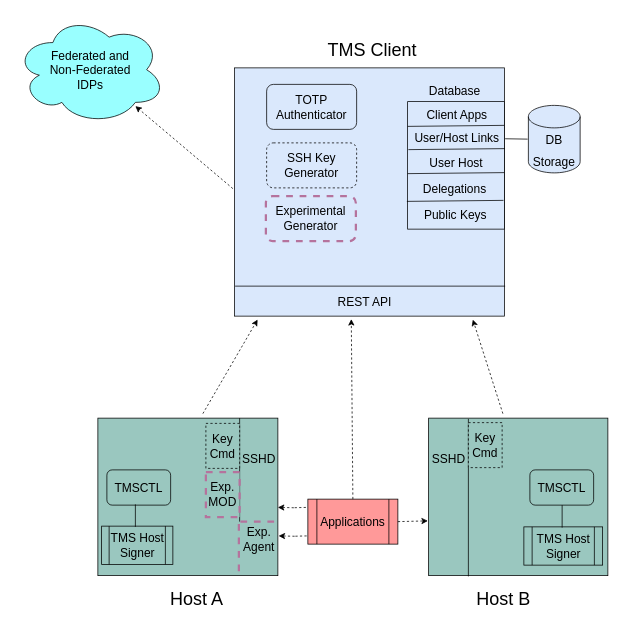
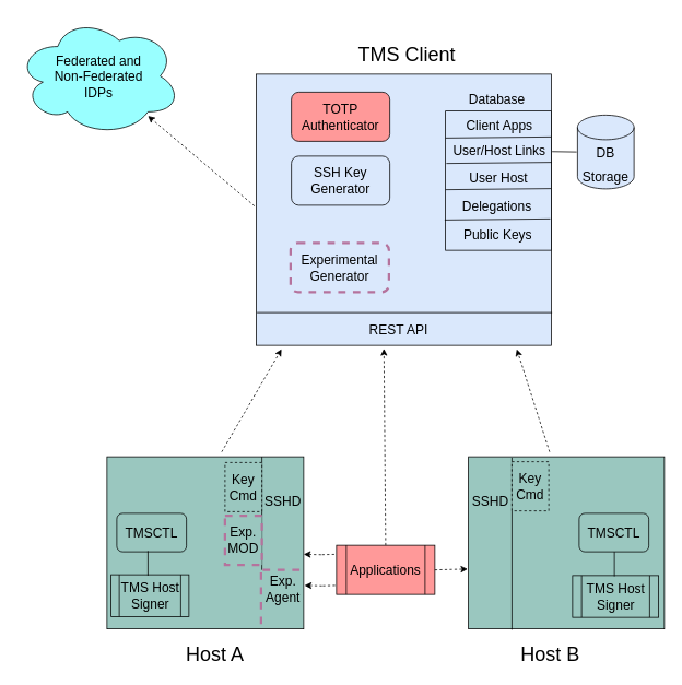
  <mxCell id="0" />
  <mxCell id="1" parent="0" />
  <mxCell id="2" value="" style="rounded=0;whiteSpace=wrap;html=1;fillColor=#DAE8FC;" parent="1" vertex="1"><mxGeometry x="312" y="90" width="360" height="331" as="geometry" /></mxCell>
  <mxCell id="3" value="" style="edgeStyle=orthogonalEdgeStyle;rounded=0;orthogonalLoop=1;jettySize=auto;html=1;dashed=1;fontSize=16;startArrow=classic;startFill=1;endArrow=none;endFill=0;" parent="1" edge="1"><mxGeometry relative="1" as="geometry"><mxPoint x="370" y="676" as="sourcePoint" /><mxPoint x="410" y="676" as="targetPoint" /></mxGeometry></mxCell>
  <mxCell id="4" value="" style="rounded=0;whiteSpace=wrap;html=1;fillColor=#9AC7BF;" parent="1" vertex="1"><mxGeometry x="130" y="557" width="240" height="210" as="geometry" /></mxCell>
  <mxCell id="5" value="" style="rounded=0;whiteSpace=wrap;html=1;fillColor=#9AC7BF;" parent="1" vertex="1"><mxGeometry x="571" y="557" width="239" height="210" as="geometry" /></mxCell>
  <mxCell id="6" value="&lt;font style=&quot;font-size: 24px;&quot;&gt;TMS Client&lt;/font&gt;" style="text;html=1;strokeColor=none;fillColor=none;align=center;verticalAlign=middle;whiteSpace=wrap;rounded=0;" parent="1" vertex="1"><mxGeometry x="416" y="51" width="160" height="32" as="geometry" /></mxCell>
  <mxCell id="7" value="&lt;font style=&quot;font-size: 24px;&quot;&gt;Host B&lt;/font&gt;" style="text;html=1;strokeColor=none;fillColor=none;align=center;verticalAlign=middle;whiteSpace=wrap;rounded=0;" parent="1" vertex="1"><mxGeometry x="591" y="781" width="160" height="33" as="geometry" /></mxCell>
  <mxCell id="8" value="&lt;font style=&quot;font-size: 24px;&quot;&gt;Host A&lt;/font&gt;" style="text;html=1;strokeColor=none;fillColor=none;align=center;verticalAlign=middle;whiteSpace=wrap;rounded=0;" parent="1" vertex="1"><mxGeometry x="182" y="781" width="160" height="33" as="geometry" /></mxCell>
  <mxCell id="9" value="&lt;font style=&quot;font-size: 16px;&quot;&gt;DB Storage&lt;/font&gt;" style="shape=cylinder3;whiteSpace=wrap;html=1;boundedLbl=1;backgroundOutline=1;size=15;fontSize=24;fillColor=#DAE8FC;" parent="1" vertex="1"><mxGeometry x="704" y="140" width="69" height="90" as="geometry" /></mxCell>
  <mxCell id="10" value="" style="endArrow=none;html=1;rounded=0;fontSize=16;" parent="1" edge="1"><mxGeometry width="50" height="50" relative="1" as="geometry"><mxPoint x="673" y="184.5" as="sourcePoint" /><mxPoint x="703" y="185" as="targetPoint" /></mxGeometry></mxCell>
  <mxCell id="11" value="" style="rounded=0;whiteSpace=wrap;html=1;fontSize=16;fillColor=#DAE8FC;" parent="1" vertex="1"><mxGeometry x="543" y="135" width="129" height="170" as="geometry" /></mxCell>
  <mxCell id="12" value="User/Host Links" style="text;html=1;strokeColor=none;fillColor=none;align=center;verticalAlign=middle;whiteSpace=wrap;rounded=0;fontSize=16;" parent="1" vertex="1"><mxGeometry x="539" y="168" width="140" height="30" as="geometry" /></mxCell>
  <mxCell id="13" value="Client Apps" style="text;html=1;strokeColor=none;fillColor=none;align=center;verticalAlign=middle;whiteSpace=wrap;rounded=0;fontSize=16;" parent="1" vertex="1"><mxGeometry x="539" y="137" width="140" height="30" as="geometry" /></mxCell>
  <mxCell id="14" value="User Host" style="text;html=1;strokeColor=none;fillColor=none;align=center;verticalAlign=middle;whiteSpace=wrap;rounded=0;fontSize=16;" parent="1" vertex="1"><mxGeometry x="538" y="201" width="140" height="30" as="geometry" /></mxCell>
  <mxCell id="15" value="Public Keys" style="text;html=1;strokeColor=none;fillColor=none;align=center;verticalAlign=middle;whiteSpace=wrap;rounded=0;fontSize=16;" parent="1" vertex="1"><mxGeometry x="537" y="272" width="140" height="27" as="geometry" /></mxCell>
  <mxCell id="16" value="" style="endArrow=none;html=1;rounded=0;fontSize=16;entryX=0.92;entryY=-0.045;entryDx=0;entryDy=0;entryPerimeter=0;exitX=0;exitY=0;exitDx=0;exitDy=0;" parent="1" edge="1"><mxGeometry width="50" height="50" relative="1" as="geometry"><mxPoint x="543" y="168" as="sourcePoint" /><mxPoint x="671.8" y="166.65" as="targetPoint" /></mxGeometry></mxCell>
  <mxCell id="17" value="" style="endArrow=none;html=1;rounded=0;fontSize=16;entryX=0.92;entryY=-0.045;entryDx=0;entryDy=0;entryPerimeter=0;exitX=0;exitY=0;exitDx=0;exitDy=0;" parent="1" edge="1"><mxGeometry width="50" height="50" relative="1" as="geometry"><mxPoint x="544" y="199" as="sourcePoint" /><mxPoint x="672.8" y="197.65" as="targetPoint" /></mxGeometry></mxCell>
  <mxCell id="18" value="" style="endArrow=none;html=1;rounded=0;fontSize=16;entryX=0.92;entryY=-0.045;entryDx=0;entryDy=0;entryPerimeter=0;exitX=0;exitY=0;exitDx=0;exitDy=0;" parent="1" edge="1"><mxGeometry width="50" height="50" relative="1" as="geometry"><mxPoint x="543" y="231" as="sourcePoint" /><mxPoint x="671.8" y="229.65" as="targetPoint" /></mxGeometry></mxCell>
  <mxCell id="19" value="Database" style="text;html=1;strokeColor=none;fillColor=none;align=center;verticalAlign=middle;whiteSpace=wrap;rounded=0;fontSize=16;" parent="1" vertex="1"><mxGeometry x="576" y="105" width="60" height="30" as="geometry" /></mxCell>
  <mxCell id="20" value="" style="endArrow=none;html=1;rounded=0;fontSize=16;" parent="1" edge="1"><mxGeometry width="50" height="50" relative="1" as="geometry"><mxPoint x="313" y="381" as="sourcePoint" /><mxPoint x="673" y="381" as="targetPoint" /></mxGeometry></mxCell>
  <mxCell id="21" value="REST API" style="text;html=1;strokeColor=none;fillColor=none;align=center;verticalAlign=middle;whiteSpace=wrap;rounded=0;fontSize=16;" parent="1" vertex="1"><mxGeometry x="426" y="387" width="120" height="30" as="geometry" /></mxCell>
- <mxCell id="22" value="TOTP Authenticator" style="rounded=1;whiteSpace=wrap;html=1;fontSize=16;fillColor=#DAE8FC;" parent="1" vertex="1"><mxGeometry x="355" y="112" width="120" height="60" as="geometry" /></mxCell>
- <mxCell id="23" value="SSH Key Generator" style="rounded=1;whiteSpace=wrap;html=1;fontSize=16;fillColor=#DAE8FC;dashed=1;" parent="1" vertex="1"><mxGeometry x="355" y="190" width="120" height="60" as="geometry" /></mxCell>
- <mxCell id="24" value="Experimental Generator" style="rounded=1;whiteSpace=wrap;html=1;fontSize=16;fillColor=#DAE8FC;dashed=1;strokeColor=#B5739D;strokeWidth=3;" parent="1" vertex="1"><mxGeometry x="354" y="261" width="120" height="60" as="geometry" /></mxCell>
+ <mxCell id="22" value="TOTP Authenticator" style="rounded=1;whiteSpace=wrap;html=1;fontSize=16;fillColor=#ff9999;" parent="1" vertex="1"><mxGeometry x="355" y="112" width="120" height="60" as="geometry" /></mxCell>
+ <mxCell id="23" value="SSH Key Generator" style="rounded=1;whiteSpace=wrap;html=1;fontSize=16;fillColor=#DAE8FC;" parent="1" vertex="1"><mxGeometry x="355" y="190" width="120" height="60" as="geometry" /></mxCell>
+ <mxCell id="24" value="Experimental Generator" style="rounded=1;whiteSpace=wrap;html=1;fontSize=16;fillColor=#DAE8FC;dashed=1;strokeColor=#B5739D;strokeWidth=3;" parent="1" vertex="1"><mxGeometry x="354" y="296" width="120" height="60" as="geometry" /></mxCell>
  <mxCell id="25" value="Federated and &lt;br&gt;Non-Federated&lt;br&gt;IDPs" style="ellipse;shape=cloud;whiteSpace=wrap;html=1;fontSize=16;fillColor=#99FFFF;" parent="1" vertex="1"><mxGeometry x="20" y="20" width="200" height="145" as="geometry" /></mxCell>
  <mxCell id="26" value="" style="endArrow=classic;html=1;rounded=0;fontSize=16;dashed=1;" parent="1" edge="1"><mxGeometry width="50" height="50" relative="1" as="geometry"><mxPoint x="310" y="251" as="sourcePoint" /><mxPoint x="180" y="141" as="targetPoint" /></mxGeometry></mxCell>
  <mxCell id="27" value="" style="endArrow=classic;html=1;rounded=0;fontSize=16;entryX=0.086;entryY=1.014;entryDx=0;entryDy=0;entryPerimeter=0;dashed=1;" parent="1" target="2" edge="1"><mxGeometry width="50" height="50" relative="1" as="geometry"><mxPoint x="270" y="551" as="sourcePoint" /><mxPoint x="190" y="393" as="targetPoint" /></mxGeometry></mxCell>
  <mxCell id="28" value="" style="endArrow=classic;html=1;rounded=0;fontSize=16;entryX=0.086;entryY=1.014;entryDx=0;entryDy=0;entryPerimeter=0;dashed=1;" parent="1" edge="1"><mxGeometry width="50" height="50" relative="1" as="geometry"><mxPoint x="670" y="551" as="sourcePoint" /><mxPoint x="629.96" y="425.634" as="targetPoint" /></mxGeometry></mxCell>
  <mxCell id="29" value="Applications" style="shape=process;whiteSpace=wrap;html=1;backgroundOutline=1;fontSize=16;fillColor=#FF9999;" parent="1" vertex="1"><mxGeometry x="410" y="665" width="120" height="60" as="geometry" /></mxCell>
  <mxCell id="30" value="" style="endArrow=classic;html=1;rounded=0;fontSize=16;dashed=1;entryX=0.433;entryY=1.012;entryDx=0;entryDy=0;entryPerimeter=0;exitX=0.5;exitY=0;exitDx=0;exitDy=0;" parent="1" source="29" target="2" edge="1"><mxGeometry width="50" height="50" relative="1" as="geometry"><mxPoint x="470" y="621" as="sourcePoint" /><mxPoint x="310" y="411" as="targetPoint" /></mxGeometry></mxCell>
  <mxCell id="31" value="" style="endArrow=classic;html=1;rounded=0;fontSize=16;dashed=1;exitX=1;exitY=0.5;exitDx=0;exitDy=0;" parent="1" source="29" edge="1"><mxGeometry width="50" height="50" relative="1" as="geometry"><mxPoint x="280" y="594" as="sourcePoint" /><mxPoint x="570" y="694" as="targetPoint" /></mxGeometry></mxCell>
  <mxCell id="32" value="TMSCTL" style="rounded=1;whiteSpace=wrap;html=1;fontSize=16;fillColor=#9AC7BF;" parent="1" vertex="1"><mxGeometry x="142" y="626" width="85" height="47" as="geometry" /></mxCell>
  <mxCell id="33" value="TMS Host Signer" style="shape=process;whiteSpace=wrap;html=1;backgroundOutline=1;fontSize=16;fillColor=#9AC7BF;" parent="1" vertex="1"><mxGeometry x="135" y="701" width="95" height="51" as="geometry" /></mxCell>
  <mxCell id="34" value="" style="endArrow=none;html=1;rounded=0;fontSize=16;" parent="1" edge="1"><mxGeometry width="50" height="50" relative="1" as="geometry"><mxPoint x="180" y="702" as="sourcePoint" /><mxPoint x="180" y="672" as="targetPoint" /></mxGeometry></mxCell>
  <mxCell id="35" value="" style="endArrow=none;html=1;rounded=0;fontSize=16;entryX=0.75;entryY=0;entryDx=0;entryDy=0;" parent="1" edge="1"><mxGeometry width="50" height="50" relative="1" as="geometry"><mxPoint x="319" y="695" as="sourcePoint" /><mxPoint x="319" y="557" as="targetPoint" /></mxGeometry></mxCell>
  <mxCell id="36" value="SSHD" style="text;html=1;strokeColor=none;fillColor=none;align=center;verticalAlign=middle;whiteSpace=wrap;rounded=0;fontSize=16;" parent="1" vertex="1"><mxGeometry x="315" y="596" width="60" height="30" as="geometry" /></mxCell>
  <mxCell id="37" value="" style="endArrow=none;html=1;rounded=0;fontSize=16;strokeColor=#B5739D;dashed=1;strokeWidth=3;" parent="1" edge="1"><mxGeometry width="50" height="50" relative="1" as="geometry"><mxPoint x="320" y="695" as="sourcePoint" /><mxPoint x="370" y="695" as="targetPoint" /></mxGeometry></mxCell>
  <mxCell id="38" value="Exp. Agent" style="text;html=1;strokeColor=none;fillColor=none;align=center;verticalAlign=middle;whiteSpace=wrap;rounded=0;fontSize=16;" parent="1" vertex="1"><mxGeometry x="315" y="703" width="60" height="30" as="geometry" /></mxCell>
  <mxCell id="39" value="" style="endArrow=none;html=1;rounded=0;fontSize=16;exitX=0.75;exitY=1;exitDx=0;exitDy=0;entryX=0.75;entryY=0;entryDx=0;entryDy=0;" parent="1" edge="1"><mxGeometry width="50" height="50" relative="1" as="geometry"><mxPoint x="624" y="768" as="sourcePoint" /><mxPoint x="624" y="558" as="targetPoint" /></mxGeometry></mxCell>
  <mxCell id="40" value="SSHD" style="text;html=1;strokeColor=none;fillColor=none;align=center;verticalAlign=middle;whiteSpace=wrap;rounded=0;fontSize=16;" parent="1" vertex="1"><mxGeometry x="568" y="596" width="60" height="30" as="geometry" /></mxCell>
  <mxCell id="41" value="TMSCTL" style="rounded=1;whiteSpace=wrap;html=1;fontSize=16;fillColor=#9AC7BF;" parent="1" vertex="1"><mxGeometry x="706" y="626" width="85" height="47" as="geometry" /></mxCell>
  <mxCell id="42" value="TMS Host Signer" style="shape=process;whiteSpace=wrap;html=1;backgroundOutline=1;fontSize=16;fillColor=#9AC7BF;" parent="1" vertex="1"><mxGeometry x="698" y="702" width="105" height="51" as="geometry" /></mxCell>
  <mxCell id="43" value="" style="endArrow=none;html=1;rounded=0;fontSize=16;" parent="1" edge="1"><mxGeometry width="50" height="50" relative="1" as="geometry"><mxPoint x="749" y="703" as="sourcePoint" /><mxPoint x="749" y="673" as="targetPoint" /></mxGeometry></mxCell>
  <mxCell id="44" value="Exp.&lt;br&gt;MOD" style="rounded=0;whiteSpace=wrap;html=1;fontSize=16;fillColor=#9AC7BF;rotation=0;dashed=1;strokeColor=#B5739D;strokeWidth=3;" parent="1" vertex="1"><mxGeometry x="274" y="629" width="45" height="60" as="geometry" /></mxCell>
  <mxCell id="45" value="Key Cmd" style="rounded=0;whiteSpace=wrap;html=1;fontSize=16;fillColor=#9AC7BF;rotation=0;dashed=1;" parent="1" vertex="1"><mxGeometry x="274" y="564" width="45" height="60" as="geometry" /></mxCell>
  <mxCell id="46" value="Key Cmd" style="rounded=0;whiteSpace=wrap;html=1;fontSize=16;fillColor=#9AC7BF;rotation=0;dashed=1;" parent="1" vertex="1"><mxGeometry x="624" y="563" width="45" height="60" as="geometry" /></mxCell>
  <mxCell id="47" value="" style="edgeStyle=orthogonalEdgeStyle;rounded=0;orthogonalLoop=1;jettySize=auto;html=1;dashed=1;fontSize=16;startArrow=classic;startFill=1;endArrow=none;endFill=0;" parent="1" edge="1"><mxGeometry relative="1" as="geometry"><mxPoint x="371" y="714" as="sourcePoint" /><mxPoint x="411" y="714" as="targetPoint" /></mxGeometry></mxCell>
  <mxCell id="48" value="" style="endArrow=none;dashed=1;html=1;rounded=0;strokeColor=#B5739D;strokeWidth=3;" parent="1" edge="1"><mxGeometry width="50" height="50" relative="1" as="geometry"><mxPoint x="318" y="761" as="sourcePoint" /><mxPoint x="318" y="691" as="targetPoint" /></mxGeometry></mxCell>
  <mxCell id="49" value="" style="endArrow=none;html=1;rounded=0;fontSize=16;entryX=0.92;entryY=-0.045;entryDx=0;entryDy=0;entryPerimeter=0;exitX=0;exitY=0;exitDx=0;exitDy=0;" parent="1" edge="1"><mxGeometry width="50" height="50" relative="1" as="geometry"><mxPoint x="542" y="268" as="sourcePoint" /><mxPoint x="670.8" y="266.65" as="targetPoint" /></mxGeometry></mxCell>
  <mxCell id="50" value="&lt;font style=&quot;font-size: 16px;&quot;&gt;Delegations&lt;/font&gt;" style="text;html=1;strokeColor=none;fillColor=none;align=center;verticalAlign=middle;whiteSpace=wrap;rounded=0;dashed=1;" parent="1" vertex="1"><mxGeometry x="576" y="235.5" width="60" height="30" as="geometry" /></mxCell>
